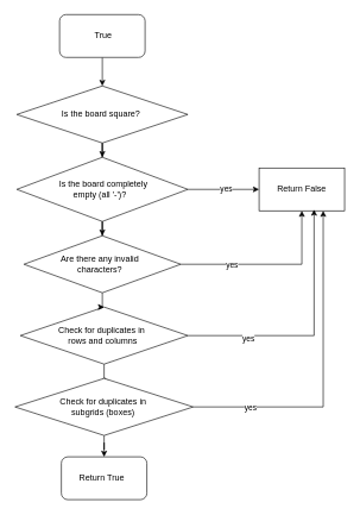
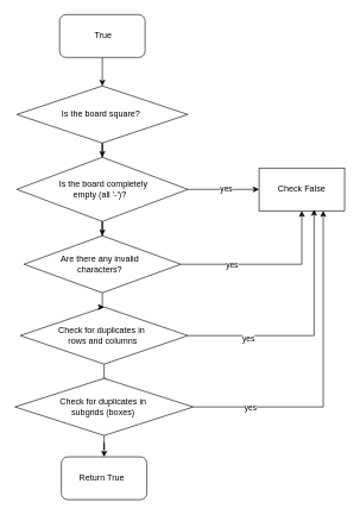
  <mxCell id="0" />
  <mxCell id="1" parent="0" />
  <mxCell id="2" value="" style="edgeStyle=orthogonalEdgeStyle;rounded=0;orthogonalLoop=1;jettySize=auto;html=1;" edge="1" parent="1" source="3" target="5"><mxGeometry relative="1" as="geometry" /></mxCell>
  <mxCell id="3" value="&amp;nbsp;True" style="rounded=1;whiteSpace=wrap;html=1;" vertex="1" parent="1"><mxGeometry x="83" y="20" width="120" height="60" as="geometry" /></mxCell>
  <mxCell id="4" value="" style="edgeStyle=orthogonalEdgeStyle;rounded=0;orthogonalLoop=1;jettySize=auto;html=1;" edge="1" parent="1" source="5" target="13"><mxGeometry relative="1" as="geometry" /></mxCell>
  <mxCell id="5" value="Is the board square?&amp;nbsp;" style="rhombus;whiteSpace=wrap;html=1;" vertex="1" parent="1"><mxGeometry x="23" y="120" width="240" height="80" as="geometry" /></mxCell>
- <mxCell id="6" value="Return False" style="whiteSpace=wrap;html=1;" vertex="1" parent="1"><mxGeometry x="363" y="235" width="120" height="60" as="geometry" /></mxCell>
+ <mxCell id="6" value="Check False" style="whiteSpace=wrap;html=1;" vertex="1" parent="1"><mxGeometry x="363" y="235" width="120" height="60" as="geometry" /></mxCell>
  <mxCell id="7" value="" style="edgeStyle=orthogonalEdgeStyle;rounded=0;orthogonalLoop=1;jettySize=auto;html=1;" edge="1" parent="1" source="8"><mxGeometry relative="1" as="geometry"><mxPoint x="147" y="540" as="targetPoint" /></mxGeometry></mxCell>
  <mxCell id="8" value="Check for duplicates in&amp;nbsp;&amp;nbsp;&lt;div&gt;rows and columns&amp;nbsp;&lt;/div&gt;" style="rhombus;whiteSpace=wrap;html=1;" vertex="1" parent="1"><mxGeometry x="28" y="430" width="235" height="80" as="geometry" /></mxCell>
  <mxCell id="9" value="&amp;nbsp;Return True&amp;nbsp; &amp;nbsp;" style="rounded=1;whiteSpace=wrap;html=1;" vertex="1" parent="1"><mxGeometry x="85.5" y="640" width="120" height="60" as="geometry" /></mxCell>
  <mxCell id="10" style="edgeStyle=orthogonalEdgeStyle;rounded=0;orthogonalLoop=1;jettySize=auto;html=1;entryX=0;entryY=0.5;entryDx=0;entryDy=0;" edge="1" parent="1" source="13" target="6"><mxGeometry relative="1" as="geometry" /></mxCell>
  <mxCell id="11" value="yes" style="edgeLabel;html=1;align=center;verticalAlign=middle;resizable=0;points=[];" vertex="1" connectable="0" parent="10"><mxGeometry x="0.052" y="1" relative="1" as="geometry"><mxPoint as="offset" /></mxGeometry></mxCell>
  <mxCell id="12" value="" style="edgeStyle=orthogonalEdgeStyle;rounded=0;orthogonalLoop=1;jettySize=auto;html=1;" edge="1" parent="1" source="13" target="17"><mxGeometry relative="1" as="geometry" /></mxCell>
  <mxCell id="13" value="&amp;nbsp;Is the board completely&lt;div&gt;&amp;nbsp;empty (all '-')?&amp;nbsp; &amp;nbsp;&lt;/div&gt;" style="rhombus;whiteSpace=wrap;html=1;" vertex="1" parent="1"><mxGeometry x="23" y="220" width="240" height="90" as="geometry" /></mxCell>
  <mxCell id="14" style="edgeStyle=orthogonalEdgeStyle;rounded=0;orthogonalLoop=1;jettySize=auto;html=1;entryX=0.5;entryY=1;entryDx=0;entryDy=0;" edge="1" parent="1" source="17" target="6"><mxGeometry relative="1" as="geometry" /></mxCell>
  <mxCell id="15" value="yes" style="edgeLabel;html=1;align=center;verticalAlign=middle;resizable=0;points=[];" vertex="1" connectable="0" parent="14"><mxGeometry x="-0.424" y="-1" relative="1" as="geometry"><mxPoint as="offset" /></mxGeometry></mxCell>
  <mxCell id="16" value="" style="edgeStyle=orthogonalEdgeStyle;rounded=0;orthogonalLoop=1;jettySize=auto;html=1;" edge="1" parent="1" source="17" target="8"><mxGeometry relative="1" as="geometry" /></mxCell>
  <mxCell id="17" value="Are there any invalid&amp;nbsp;&amp;nbsp;&lt;div&gt;characters?&amp;nbsp;&amp;nbsp;&lt;/div&gt;" style="rhombus;whiteSpace=wrap;html=1;" vertex="1" parent="1"><mxGeometry x="33" y="330" width="220" height="80" as="geometry" /></mxCell>
  <mxCell id="18" style="edgeStyle=orthogonalEdgeStyle;rounded=0;orthogonalLoop=1;jettySize=auto;html=1;entryX=0.643;entryY=0.973;entryDx=0;entryDy=0;entryPerimeter=0;" edge="1" parent="1" source="8" target="6"><mxGeometry relative="1" as="geometry" /></mxCell>
  <mxCell id="19" value="yes" style="edgeLabel;html=1;align=center;verticalAlign=middle;resizable=0;points=[];" vertex="1" connectable="0" parent="18"><mxGeometry x="-0.527" y="-3" relative="1" as="geometry"><mxPoint as="offset" /></mxGeometry></mxCell>
  <mxCell id="20" style="edgeStyle=orthogonalEdgeStyle;rounded=0;orthogonalLoop=1;jettySize=auto;html=1;entryX=0.75;entryY=1;entryDx=0;entryDy=0;" edge="1" parent="1" source="23" target="6"><mxGeometry relative="1" as="geometry" /></mxCell>
  <mxCell id="21" value="yes" style="edgeLabel;html=1;align=center;verticalAlign=middle;resizable=0;points=[];" vertex="1" connectable="0" parent="20"><mxGeometry x="-0.65" relative="1" as="geometry"><mxPoint as="offset" /></mxGeometry></mxCell>
  <mxCell id="22" value="" style="edgeStyle=orthogonalEdgeStyle;rounded=0;orthogonalLoop=1;jettySize=auto;html=1;" edge="1" parent="1" source="23" target="9"><mxGeometry relative="1" as="geometry" /></mxCell>
  <mxCell id="23" value="Check for duplicates in&amp;nbsp;&lt;div&gt;subgrids (boxes)&amp;nbsp;&lt;/div&gt;" style="rhombus;whiteSpace=wrap;html=1;" vertex="1" parent="1"><mxGeometry x="20.5" y="530" width="250" height="80" as="geometry" /></mxCell>
